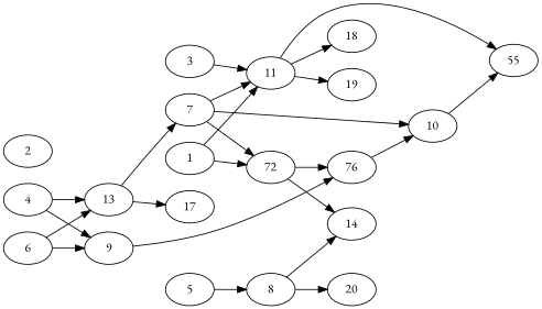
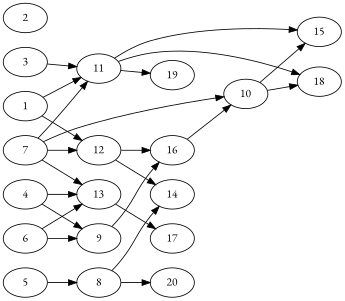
  digraph {
    fontname="EB Garamond"
    rankdir=LR
    node [alpha=0.15 fontname="EB Garamond"]
    edge [fontname="EB Garamond"]
    1 [alpha=0.04 expect_size=9553920]
    11 [expect_size=47719424]
-   12 [expect_size=8840192 label=72]
-   15 [alpha=0.10 expect_size=25620480 label=55]
+   12 [expect_size=8840192]
+   15 [alpha=0.10 expect_size=25620480]
    18 [alpha=0.04 expect_size=47270912]
    19 [alpha=0.08 expect_size=12957696]
    14 [alpha=0.08 expect_size=49801216]
-   16 [alpha=0.17 expect_size=37248000 label=76]
+   16 [alpha=0.17 expect_size=37248000]
    20 [alpha=0.01 expect_size=24091648]
    10 [alpha=0.12 expect_size=52404224]
    2 [alpha=0.08 expect_size=45180928]
    3 [alpha=0.10 expect_size=12601344]
    4 [alpha=0.10 expect_size=22008832]
    9 [alpha=0.05 expect_size=47539200]
    13 [alpha=0.07 expect_size=26868736]
    17 [expect_size=25459712]
    5 [alpha=0.05 expect_size=40961024]
    8 [alpha=0.05 expect_size=50508800]
    6 [expect_size=52230144]
    7 [alpha=0.09 expect_size=25380864]
    1 -> 11
    1 -> 12
    11 -> 15
    11 -> 18
    11 -> 19
    12 -> 14
    12 -> 16
    16 -> 10
    10 -> 15
+   10 -> 18
    3 -> 11
    4 -> 9
    4 -> 13
    9 -> 16
    13 -> 17
    5 -> 8
    8 -> 14
    8 -> 20
    6 -> 9
    6 -> 13
    7 -> 11
    7 -> 12
    7 -> 10
-   13 -> 7
+   7 -> 13
  }
